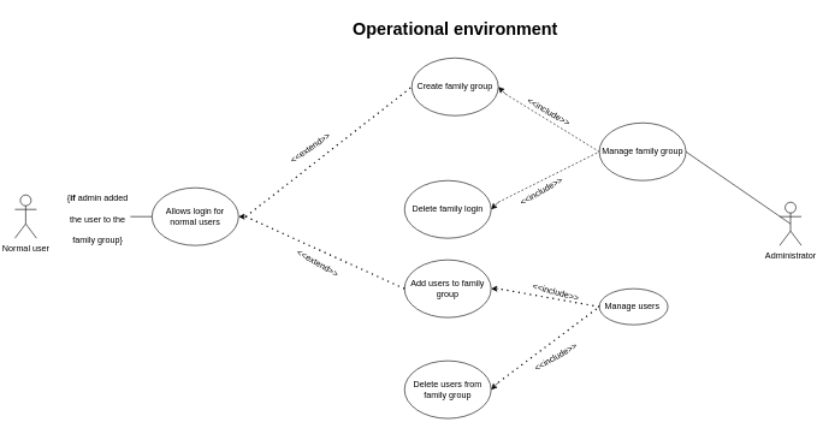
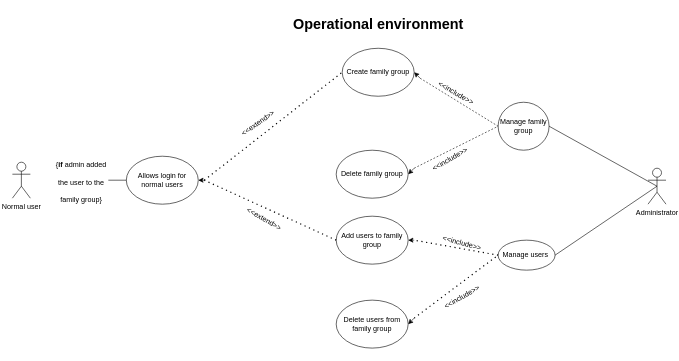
  <mxCell id="0" />
  <mxCell id="1" parent="0" />
  <mxCell id="2" value="Administrator" style="shape=umlActor;verticalLabelPosition=bottom;verticalAlign=top;html=1;outlineConnect=0;" vertex="1" parent="1"><mxGeometry x="1080" y="280" width="30" height="60" as="geometry" /></mxCell>
- <mxCell id="3" value="Manage family group" style="ellipse;whiteSpace=wrap;html=1;" vertex="1" parent="1"><mxGeometry x="830" y="170" width="120" height="80" as="geometry" /></mxCell>
+ <mxCell id="3" value="Manage family group" style="ellipse;whiteSpace=wrap;html=1;" vertex="1" parent="1"><mxGeometry x="830" y="170" width="85" height="80" as="geometry" /></mxCell>
  <mxCell id="4" value="Manage users&amp;nbsp;" style="ellipse;whiteSpace=wrap;html=1;" vertex="1" parent="1"><mxGeometry x="830" y="400" width="95" height="50" as="geometry" /></mxCell>
  <mxCell id="5" value="" style="endArrow=none;html=1;rounded=0;entryX=0.5;entryY=0.5;entryDx=0;entryDy=0;entryPerimeter=0;exitX=1;exitY=0.5;exitDx=0;exitDy=0;" edge="1" parent="1" source="3" target="2"><mxGeometry width="50" height="50" relative="1" as="geometry"><mxPoint x="1010" y="270" as="sourcePoint" /><mxPoint x="1060" y="220" as="targetPoint" /></mxGeometry></mxCell>
+ <mxCell id="6" value="" style="endArrow=none;html=1;rounded=0;exitX=1;exitY=0.5;exitDx=0;exitDy=0;entryX=0.5;entryY=0.5;entryDx=0;entryDy=0;entryPerimeter=0;" edge="1" parent="1" source="4" target="2"><mxGeometry width="50" height="50" relative="1" as="geometry"><mxPoint x="960" y="150" as="sourcePoint" /><mxPoint x="1070" y="360" as="targetPoint" /></mxGeometry></mxCell>
  <mxCell id="7" value="Create family group" style="ellipse;whiteSpace=wrap;html=1;" vertex="1" parent="1"><mxGeometry x="570" y="80" width="120" height="80" as="geometry" /></mxCell>
- <mxCell id="8" value="Delete family login" style="ellipse;whiteSpace=wrap;html=1;" vertex="1" parent="1"><mxGeometry x="560" y="250" width="120" height="80" as="geometry" /></mxCell>
+ <mxCell id="8" value="Delete family group" style="ellipse;whiteSpace=wrap;html=1;" vertex="1" parent="1"><mxGeometry x="560" y="250" width="120" height="80" as="geometry" /></mxCell>
  <mxCell id="9" value="" style="endArrow=none;dashed=1;html=1;rounded=0;entryX=0;entryY=0.5;entryDx=0;entryDy=0;" edge="1" parent="1" target="3"><mxGeometry width="50" height="50" relative="1" as="geometry"><mxPoint x="700" y="130" as="sourcePoint" /><mxPoint x="1060" y="330" as="targetPoint" /></mxGeometry></mxCell>
  <mxCell id="10" value="" style="endArrow=classic;html=1;rounded=0;entryX=1;entryY=0.5;entryDx=0;entryDy=0;" edge="1" parent="1" target="7"><mxGeometry width="50" height="50" relative="1" as="geometry"><mxPoint x="700" y="130" as="sourcePoint" /><mxPoint x="1060" y="330" as="targetPoint" /></mxGeometry></mxCell>
  <mxCell id="11" value="" style="endArrow=none;dashed=1;html=1;rounded=0;entryX=0;entryY=0.5;entryDx=0;entryDy=0;" edge="1" parent="1" target="3"><mxGeometry width="50" height="50" relative="1" as="geometry"><mxPoint x="690" y="280" as="sourcePoint" /><mxPoint x="840" y="220" as="targetPoint" /></mxGeometry></mxCell>
  <mxCell id="12" value="" style="endArrow=classic;html=1;rounded=0;entryX=1;entryY=0.5;entryDx=0;entryDy=0;" edge="1" parent="1" target="8"><mxGeometry width="50" height="50" relative="1" as="geometry"><mxPoint x="690" y="280" as="sourcePoint" /><mxPoint x="1060" y="330" as="targetPoint" /></mxGeometry></mxCell>
  <mxCell id="13" value="&amp;lt;&amp;lt;include&amp;gt;&amp;gt;" style="text;html=1;strokeColor=none;fillColor=none;align=center;verticalAlign=middle;whiteSpace=wrap;rounded=0;rotation=30;" vertex="1" parent="1"><mxGeometry x="730" y="140" width="60" height="30" as="geometry" /></mxCell>
  <mxCell id="14" value="&amp;lt;&amp;lt;include&amp;gt;&amp;gt;" style="text;html=1;strokeColor=none;fillColor=none;align=center;verticalAlign=middle;whiteSpace=wrap;rounded=0;rotation=-30;" vertex="1" parent="1"><mxGeometry x="720" y="250" width="60" height="30" as="geometry" /></mxCell>
  <mxCell id="15" value="Add users to family group" style="ellipse;whiteSpace=wrap;html=1;" vertex="1" parent="1"><mxGeometry x="560" y="360" width="120" height="80" as="geometry" /></mxCell>
  <mxCell id="16" value="Delete users from family group" style="ellipse;whiteSpace=wrap;html=1;" vertex="1" parent="1"><mxGeometry x="560" y="500" width="120" height="80" as="geometry" /></mxCell>
  <mxCell id="17" value="" style="endArrow=none;dashed=1;html=1;dashPattern=1 3;strokeWidth=2;rounded=0;exitX=0;exitY=0.5;exitDx=0;exitDy=0;" edge="1" parent="1" source="4"><mxGeometry width="50" height="50" relative="1" as="geometry"><mxPoint x="1010" y="380" as="sourcePoint" /><mxPoint x="690" y="400" as="targetPoint" /></mxGeometry></mxCell>
  <mxCell id="18" value="" style="endArrow=classic;html=1;rounded=0;entryX=1;entryY=0.5;entryDx=0;entryDy=0;" edge="1" parent="1" target="15"><mxGeometry width="50" height="50" relative="1" as="geometry"><mxPoint x="690" y="400" as="sourcePoint" /><mxPoint x="1060" y="330" as="targetPoint" /></mxGeometry></mxCell>
  <mxCell id="19" value="&amp;lt;&amp;lt;include&amp;gt;&amp;gt;" style="text;html=1;strokeColor=none;fillColor=none;align=center;verticalAlign=middle;whiteSpace=wrap;rounded=0;rotation=15;" vertex="1" parent="1"><mxGeometry x="740" y="390" width="60" height="30" as="geometry" /></mxCell>
  <mxCell id="20" value="" style="endArrow=none;dashed=1;html=1;dashPattern=1 3;strokeWidth=2;rounded=0;entryX=0;entryY=0.5;entryDx=0;entryDy=0;" edge="1" parent="1" target="4"><mxGeometry width="50" height="50" relative="1" as="geometry"><mxPoint x="690" y="530" as="sourcePoint" /><mxPoint x="1060" y="330" as="targetPoint" /></mxGeometry></mxCell>
  <mxCell id="21" value="&amp;lt;&amp;lt;include&amp;gt;&amp;gt;" style="text;html=1;strokeColor=none;fillColor=none;align=center;verticalAlign=middle;whiteSpace=wrap;rounded=0;rotation=-30;" vertex="1" parent="1"><mxGeometry x="740" y="480" width="60" height="30" as="geometry" /></mxCell>
  <mxCell id="22" value="" style="endArrow=classic;html=1;rounded=0;entryX=1;entryY=0.5;entryDx=0;entryDy=0;" edge="1" parent="1" target="16"><mxGeometry width="50" height="50" relative="1" as="geometry"><mxPoint x="690" y="530" as="sourcePoint" /><mxPoint x="820" y="430" as="targetPoint" /></mxGeometry></mxCell>
  <mxCell id="23" value="&lt;span style=&quot;font-size: 24px;&quot;&gt;&lt;b&gt;Operational environment&lt;/b&gt;&lt;/span&gt;" style="text;html=1;align=center;verticalAlign=middle;resizable=0;points=[];autosize=1;strokeColor=none;fillColor=none;" vertex="1" parent="1"><mxGeometry x="475" y="20" width="310" height="40" as="geometry" /></mxCell>
  <mxCell id="24" value="Allows login for normal users" style="ellipse;whiteSpace=wrap;html=1;" vertex="1" parent="1"><mxGeometry x="210" y="260" width="120" height="80" as="geometry" /></mxCell>
  <mxCell id="25" value="" style="endArrow=none;dashed=1;html=1;dashPattern=1 3;strokeWidth=2;rounded=0;fontSize=24;exitX=0;exitY=0.5;exitDx=0;exitDy=0;" edge="1" parent="1" source="15"><mxGeometry width="50" height="50" relative="1" as="geometry"><mxPoint x="520" y="400" as="sourcePoint" /><mxPoint x="340" y="300" as="targetPoint" /></mxGeometry></mxCell>
  <mxCell id="26" value="" style="endArrow=none;dashed=1;html=1;dashPattern=1 3;strokeWidth=2;rounded=0;fontSize=24;entryX=0;entryY=0.5;entryDx=0;entryDy=0;" edge="1" parent="1" target="7"><mxGeometry width="50" height="50" relative="1" as="geometry"><mxPoint x="340" y="300" as="sourcePoint" /><mxPoint x="570" y="140" as="targetPoint" /></mxGeometry></mxCell>
  <mxCell id="27" value="" style="endArrow=classic;html=1;rounded=0;fontSize=24;entryX=1;entryY=0.5;entryDx=0;entryDy=0;" edge="1" parent="1" target="24"><mxGeometry width="50" height="50" relative="1" as="geometry"><mxPoint x="340" y="300" as="sourcePoint" /><mxPoint x="570" y="140" as="targetPoint" /></mxGeometry></mxCell>
  <mxCell id="28" value="&amp;lt;&amp;lt;extend&amp;gt;&amp;gt;" style="text;html=1;strokeColor=none;fillColor=none;align=center;verticalAlign=middle;whiteSpace=wrap;rounded=0;rotation=-35;" vertex="1" parent="1"><mxGeometry x="400" y="190" width="60" height="30" as="geometry" /></mxCell>
  <mxCell id="29" value="&amp;lt;&amp;lt;extend&amp;gt;&amp;gt;" style="text;html=1;strokeColor=none;fillColor=none;align=center;verticalAlign=middle;whiteSpace=wrap;rounded=0;rotation=30;" vertex="1" parent="1"><mxGeometry x="410" y="350" width="60" height="30" as="geometry" /></mxCell>
  <mxCell id="30" value="Normal user" style="shape=umlActor;verticalLabelPosition=bottom;verticalAlign=top;html=1;outlineConnect=0;" vertex="1" parent="1"><mxGeometry x="20" y="270" width="30" height="60" as="geometry" /></mxCell>
  <mxCell id="31" value="" style="endArrow=none;html=1;rounded=0;fontSize=24;entryX=0;entryY=0.5;entryDx=0;entryDy=0;exitX=1;exitY=0.5;exitDx=0;exitDy=0;startArrow=none;" edge="1" parent="1" source="32" target="24"><mxGeometry width="50" height="50" relative="1" as="geometry"><mxPoint x="150" y="350" as="sourcePoint" /><mxPoint x="630" y="510" as="targetPoint" /></mxGeometry></mxCell>
  <mxCell id="32" value="&lt;span style=&quot;font-size: 12px;&quot;&gt;{&lt;b&gt;if&lt;/b&gt; admin added the user to the family group}&lt;/span&gt;" style="text;html=1;strokeColor=none;fillColor=none;align=center;verticalAlign=middle;whiteSpace=wrap;rounded=0;fontSize=24;" vertex="1" parent="1"><mxGeometry x="90" y="285" width="90" height="30" as="geometry" /></mxCell>
